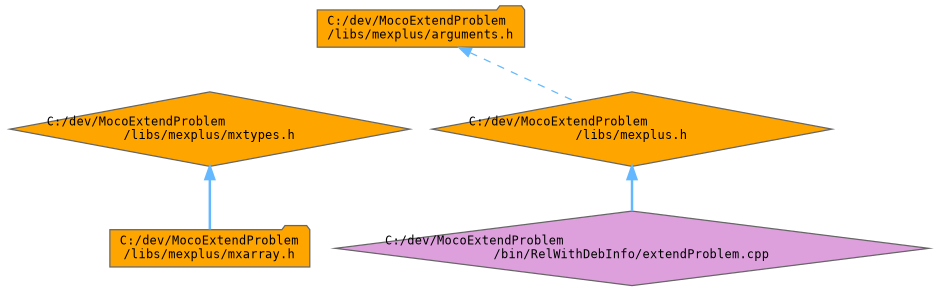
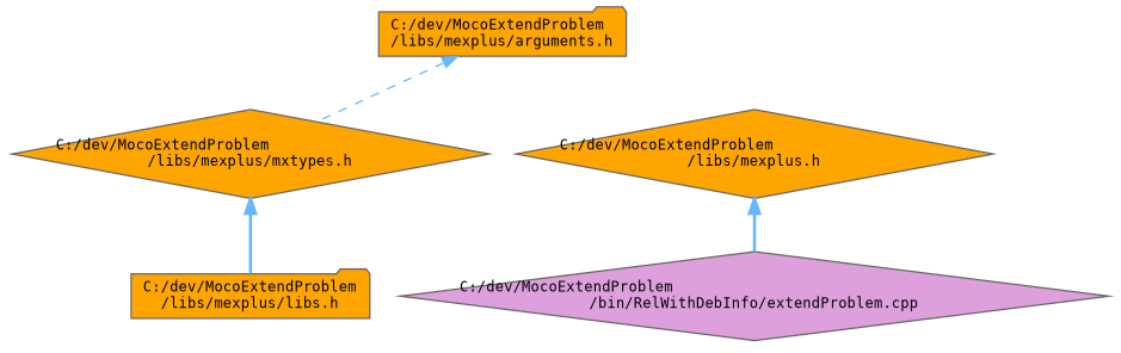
  digraph {
    fontname="DejaVu Sans Mono"
    node [color=grey40 fillcolor=orange fontname="DejaVu Sans Mono" fontsize=10 shape=diamond style=filled]
    edge [color=steelblue1 dir=back fontname="DejaVu Sans Mono" fontsize=10 labelfontname=Helvetica labelfontsize=10 style=bold]
    n1 [color=gray40 fontcolor=black height=0.2 label="C:/dev/MocoExtendProblem\l/libs/mexplus/mxtypes.h" width=0.4]
-   n2 [height=0.2 label="C:/dev/MocoExtendProblem\l/libs/mexplus/mxarray.h" shape=folder width=0.4]
+   n2 [height=0.2 label="C:/dev/MocoExtendProblem\l/libs/mexplus/libs.h" shape=folder width=0.4]
    n3 [height=0.2 label="C:/dev/MocoExtendProblem\l/libs/mexplus/arguments.h" shape=folder width=0.4]
    n4 [height=0.2 label="C:/dev/MocoExtendProblem\l/libs/mexplus.h" width=0.4]
    n5 [fillcolor=plum height=0.2 label="C:/dev/MocoExtendProblem\l/bin/RelWithDebInfo/extendProblem.cpp" width=0.4]
    n1 -> n2
-   n3 -> n4 [style=dashed]
+   n3 -> n1 [style=dashed]
    n4 -> n5
  }
